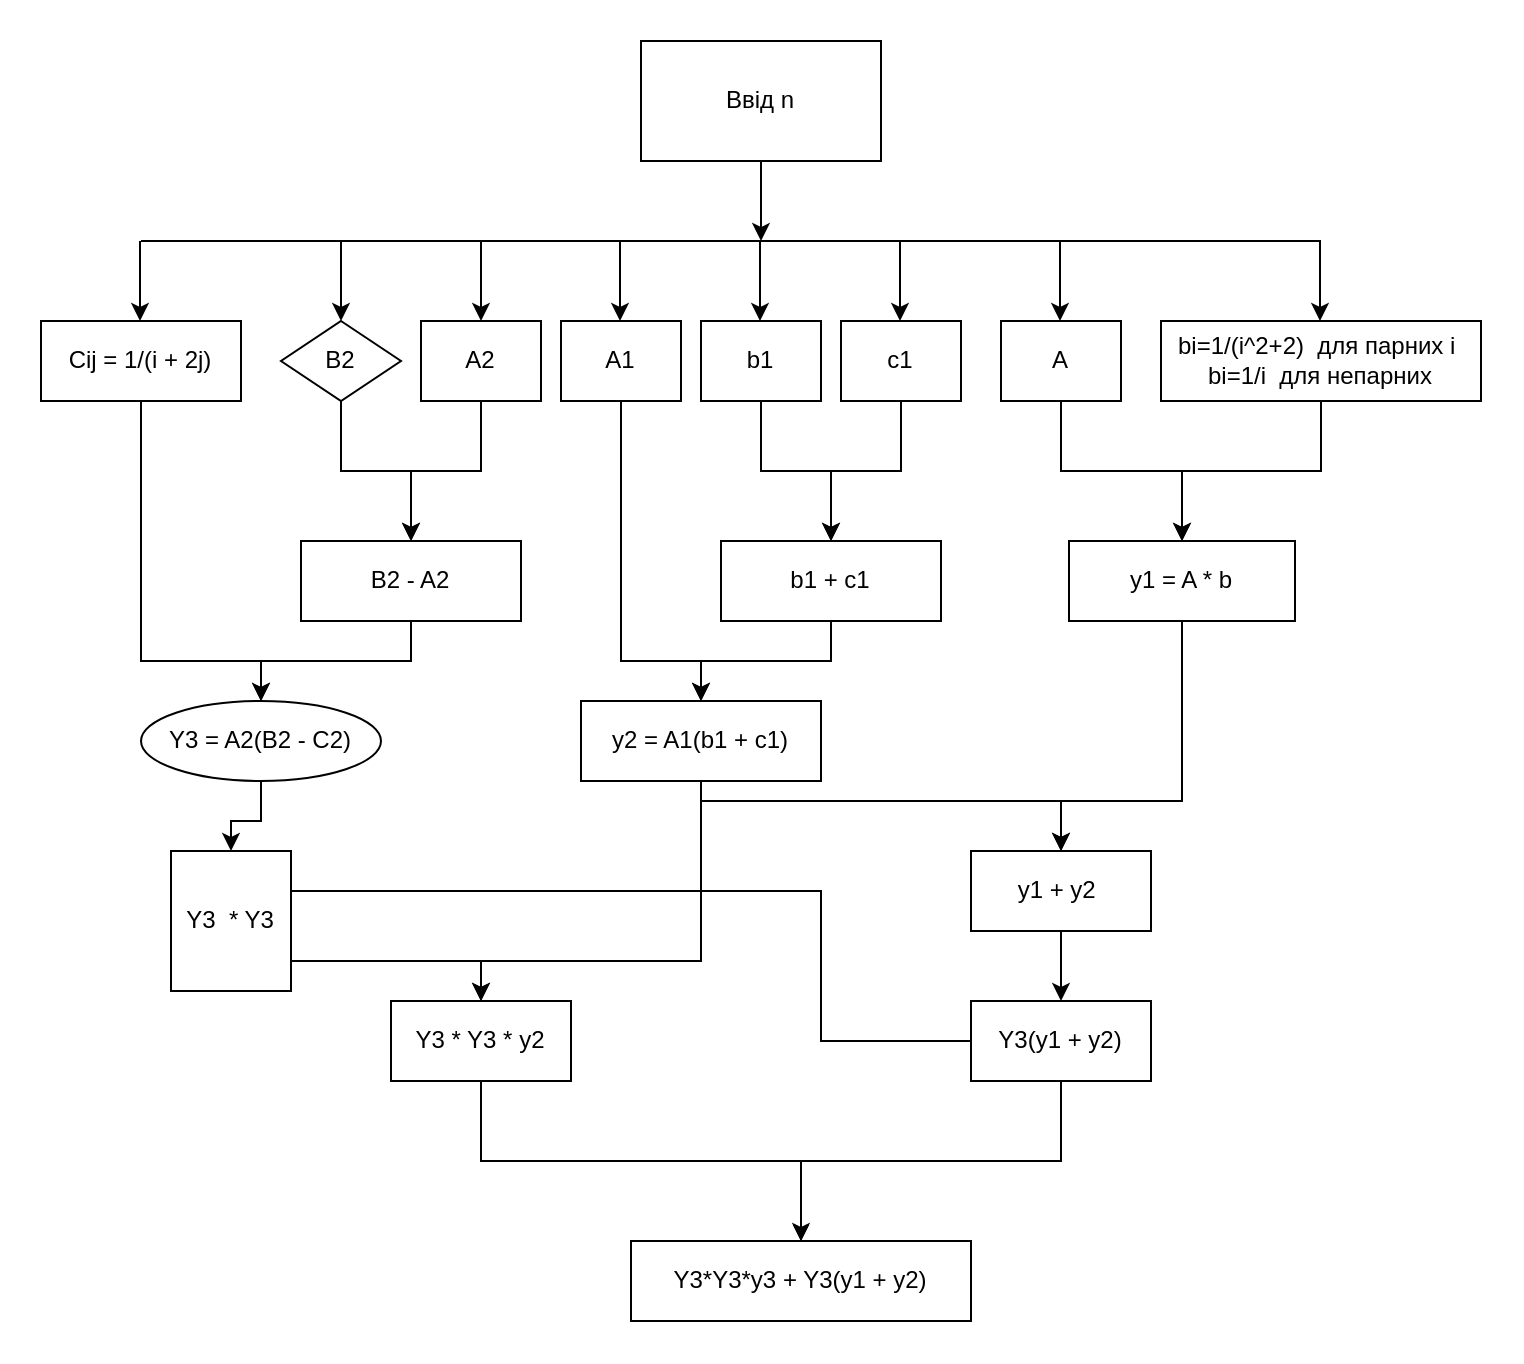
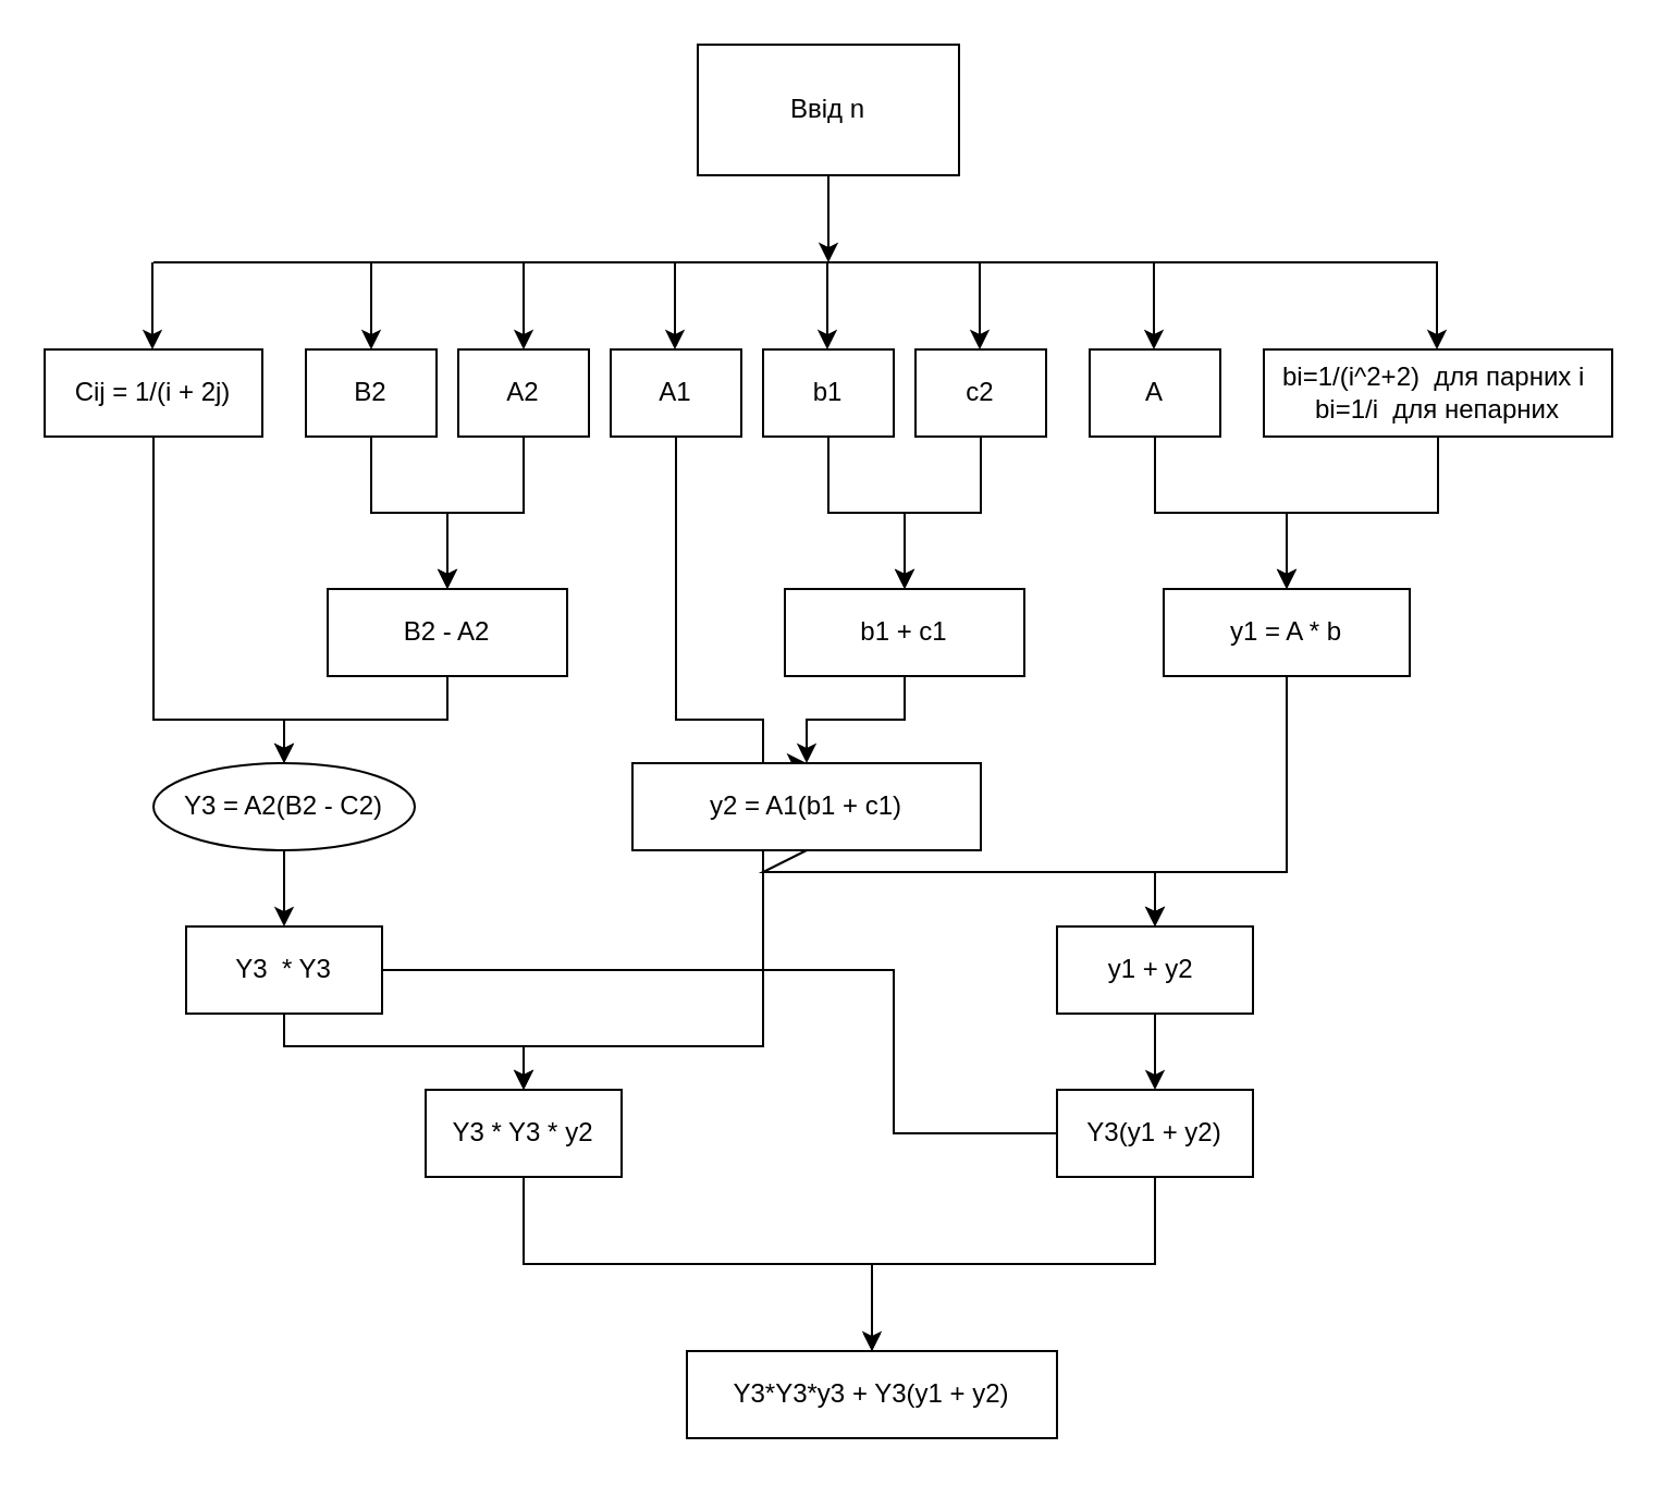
  <mxCell id="0" />
  <mxCell id="1" parent="0" />
  <mxCell id="2" style="edgeStyle=orthogonalEdgeStyle;rounded=0;orthogonalLoop=1;jettySize=auto;html=1;exitX=0.5;exitY=1;exitDx=0;exitDy=0;" edge="1" parent="1" source="3"><mxGeometry relative="1" as="geometry"><mxPoint x="380" y="120" as="targetPoint" /></mxGeometry></mxCell>
  <mxCell id="3" value="Ввід n" style="rounded=0;whiteSpace=wrap;html=1;" vertex="1" parent="1"><mxGeometry x="320" y="20" width="120" height="60" as="geometry" /></mxCell>
  <mxCell id="4" value="" style="endArrow=none;html=1;rounded=0;" edge="1" parent="1"><mxGeometry width="50" height="50" relative="1" as="geometry"><mxPoint x="70" y="120" as="sourcePoint" /><mxPoint x="660" y="120" as="targetPoint" /></mxGeometry></mxCell>
  <mxCell id="5" value="" style="endArrow=classic;html=1;rounded=0;" edge="1" parent="1"><mxGeometry width="50" height="50" relative="1" as="geometry"><mxPoint x="69.5" y="120" as="sourcePoint" /><mxPoint x="69.5" y="160" as="targetPoint" /></mxGeometry></mxCell>
  <mxCell id="6" style="edgeStyle=orthogonalEdgeStyle;rounded=0;orthogonalLoop=1;jettySize=auto;html=1;exitX=0.5;exitY=1;exitDx=0;exitDy=0;entryX=0.5;entryY=0;entryDx=0;entryDy=0;" edge="1" parent="1" source="7" target="32"><mxGeometry relative="1" as="geometry"><Array as="points"><mxPoint x="70" y="330" /><mxPoint x="130" y="330" /></Array></mxGeometry></mxCell>
  <mxCell id="7" value="Cij = 1/(i + 2j)" style="rounded=0;whiteSpace=wrap;html=1;" vertex="1" parent="1"><mxGeometry x="20" y="160" width="100" height="40" as="geometry" /></mxCell>
  <mxCell id="8" value="" style="endArrow=classic;html=1;rounded=0;" edge="1" parent="1"><mxGeometry width="50" height="50" relative="1" as="geometry"><mxPoint x="529.5" y="120" as="sourcePoint" /><mxPoint x="529.5" y="160" as="targetPoint" /></mxGeometry></mxCell>
  <mxCell id="9" value="" style="edgeStyle=orthogonalEdgeStyle;rounded=0;orthogonalLoop=1;jettySize=auto;html=1;" edge="1" parent="1" source="10" target="34"><mxGeometry relative="1" as="geometry" /></mxCell>
  <mxCell id="10" value="A" style="rounded=0;whiteSpace=wrap;html=1;" vertex="1" parent="1"><mxGeometry x="500" y="160" width="60" height="40" as="geometry" /></mxCell>
  <mxCell id="11" value="" style="edgeStyle=orthogonalEdgeStyle;rounded=0;orthogonalLoop=1;jettySize=auto;html=1;" edge="1" parent="1" source="12" target="36"><mxGeometry relative="1" as="geometry" /></mxCell>
- <mxCell id="12" value="B2" style="rhombus;whiteSpace=wrap;html=1;" vertex="1" parent="1"><mxGeometry x="140" y="160" width="60" height="40" as="geometry" /></mxCell>
+ <mxCell id="12" value="B2" style="rounded=0;whiteSpace=wrap;html=1;" vertex="1" parent="1"><mxGeometry x="140" y="160" width="60" height="40" as="geometry" /></mxCell>
  <mxCell id="13" style="edgeStyle=orthogonalEdgeStyle;rounded=0;orthogonalLoop=1;jettySize=auto;html=1;exitX=0.5;exitY=1;exitDx=0;exitDy=0;" edge="1" parent="1" source="14" target="36"><mxGeometry relative="1" as="geometry" /></mxCell>
  <mxCell id="14" value="A2" style="rounded=0;whiteSpace=wrap;html=1;" vertex="1" parent="1"><mxGeometry x="210" y="160" width="60" height="40" as="geometry" /></mxCell>
  <mxCell id="15" style="edgeStyle=orthogonalEdgeStyle;rounded=0;orthogonalLoop=1;jettySize=auto;html=1;exitX=0.5;exitY=1;exitDx=0;exitDy=0;entryX=0.5;entryY=0;entryDx=0;entryDy=0;" edge="1" parent="1" source="16" target="30"><mxGeometry relative="1" as="geometry"><Array as="points"><mxPoint x="310" y="330" /><mxPoint x="350" y="330" /></Array></mxGeometry></mxCell>
  <mxCell id="16" value="A1" style="rounded=0;whiteSpace=wrap;html=1;" vertex="1" parent="1"><mxGeometry x="280" y="160" width="60" height="40" as="geometry" /></mxCell>
  <mxCell id="17" value="" style="edgeStyle=orthogonalEdgeStyle;rounded=0;orthogonalLoop=1;jettySize=auto;html=1;" edge="1" parent="1" source="18" target="38"><mxGeometry relative="1" as="geometry" /></mxCell>
  <mxCell id="18" value="b1" style="rounded=0;whiteSpace=wrap;html=1;" vertex="1" parent="1"><mxGeometry x="350" y="160" width="60" height="40" as="geometry" /></mxCell>
  <mxCell id="19" style="edgeStyle=orthogonalEdgeStyle;rounded=0;orthogonalLoop=1;jettySize=auto;html=1;exitX=0.5;exitY=1;exitDx=0;exitDy=0;entryX=0.5;entryY=0;entryDx=0;entryDy=0;" edge="1" parent="1" source="20" target="38"><mxGeometry relative="1" as="geometry" /></mxCell>
- <mxCell id="20" value="c1" style="rounded=0;whiteSpace=wrap;html=1;" vertex="1" parent="1"><mxGeometry x="420" y="160" width="60" height="40" as="geometry" /></mxCell>
+ <mxCell id="20" value="c2" style="rounded=0;whiteSpace=wrap;html=1;" vertex="1" parent="1"><mxGeometry x="420" y="160" width="60" height="40" as="geometry" /></mxCell>
  <mxCell id="21" value="" style="endArrow=classic;html=1;rounded=0;entryX=0.5;entryY=0;entryDx=0;entryDy=0;" edge="1" parent="1" target="12"><mxGeometry width="50" height="50" relative="1" as="geometry"><mxPoint x="170" y="120" as="sourcePoint" /><mxPoint x="220" y="230" as="targetPoint" /></mxGeometry></mxCell>
  <mxCell id="22" value="" style="endArrow=classic;html=1;rounded=0;entryX=0.5;entryY=0;entryDx=0;entryDy=0;" edge="1" parent="1" target="14"><mxGeometry width="50" height="50" relative="1" as="geometry"><mxPoint x="240" y="120" as="sourcePoint" /><mxPoint x="180" y="170" as="targetPoint" /></mxGeometry></mxCell>
  <mxCell id="23" value="" style="endArrow=classic;html=1;rounded=0;entryX=0.5;entryY=0;entryDx=0;entryDy=0;" edge="1" parent="1"><mxGeometry width="50" height="50" relative="1" as="geometry"><mxPoint x="309.5" y="120" as="sourcePoint" /><mxPoint x="309.5" y="160" as="targetPoint" /></mxGeometry></mxCell>
  <mxCell id="24" value="" style="endArrow=classic;html=1;rounded=0;entryX=0.5;entryY=0;entryDx=0;entryDy=0;" edge="1" parent="1"><mxGeometry width="50" height="50" relative="1" as="geometry"><mxPoint x="379.5" y="120" as="sourcePoint" /><mxPoint x="379.5" y="160" as="targetPoint" /></mxGeometry></mxCell>
  <mxCell id="25" value="" style="endArrow=classic;html=1;rounded=0;entryX=0.5;entryY=0;entryDx=0;entryDy=0;" edge="1" parent="1"><mxGeometry width="50" height="50" relative="1" as="geometry"><mxPoint x="449.5" y="120" as="sourcePoint" /><mxPoint x="449.5" y="160" as="targetPoint" /></mxGeometry></mxCell>
  <mxCell id="26" value="" style="endArrow=classic;html=1;rounded=0;entryX=0.5;entryY=0;entryDx=0;entryDy=0;" edge="1" parent="1"><mxGeometry width="50" height="50" relative="1" as="geometry"><mxPoint x="659.5" y="120" as="sourcePoint" /><mxPoint x="659.5" y="160" as="targetPoint" /></mxGeometry></mxCell>
  <mxCell id="27" style="edgeStyle=orthogonalEdgeStyle;rounded=0;orthogonalLoop=1;jettySize=auto;html=1;exitX=0.5;exitY=1;exitDx=0;exitDy=0;entryX=0.5;entryY=0;entryDx=0;entryDy=0;" edge="1" parent="1" source="28" target="34"><mxGeometry relative="1" as="geometry" /></mxCell>
  <mxCell id="28" value="bi=1/(i^2+2)&amp;nbsp; для парних i&amp;nbsp;&lt;div&gt;bi=1/i&amp;nbsp; для непарних&lt;/div&gt;" style="rounded=0;whiteSpace=wrap;html=1;" vertex="1" parent="1"><mxGeometry x="580" y="160" width="160" height="40" as="geometry" /></mxCell>
  <mxCell id="29" style="edgeStyle=orthogonalEdgeStyle;rounded=0;orthogonalLoop=1;jettySize=auto;html=1;exitX=0.5;exitY=1;exitDx=0;exitDy=0;entryX=0.5;entryY=0;entryDx=0;entryDy=0;" edge="1" parent="1" source="30" target="43"><mxGeometry relative="1" as="geometry"><Array as="points"><mxPoint x="350" y="480" /><mxPoint x="240" y="480" /></Array></mxGeometry></mxCell>
- <mxCell id="30" value="y2 = A1(b1 + c1)" style="whiteSpace=wrap;html=1;rounded=0;" vertex="1" parent="1"><mxGeometry x="290" y="350" width="120" height="40" as="geometry" /></mxCell>
+ <mxCell id="30" value="y2 = A1(b1 + c1)" style="whiteSpace=wrap;html=1;rounded=0;" vertex="1" parent="1"><mxGeometry x="290" y="350" width="160" height="40" as="geometry" /></mxCell>
  <mxCell id="31" value="" style="edgeStyle=orthogonalEdgeStyle;rounded=0;orthogonalLoop=1;jettySize=auto;html=1;" edge="1" parent="1" source="32" target="41"><mxGeometry relative="1" as="geometry" /></mxCell>
  <mxCell id="32" value="Y3 = A2(B2 - C2)" style="ellipse;whiteSpace=wrap;html=1;" vertex="1" parent="1"><mxGeometry x="70" y="350" width="120" height="40" as="geometry" /></mxCell>
  <mxCell id="33" style="edgeStyle=orthogonalEdgeStyle;rounded=0;orthogonalLoop=1;jettySize=auto;html=1;entryX=0.5;entryY=0;entryDx=0;entryDy=0;" edge="1" parent="1" source="34" target="45"><mxGeometry relative="1" as="geometry"><Array as="points"><mxPoint x="591" y="400" /><mxPoint x="530" y="400" /></Array></mxGeometry></mxCell>
  <mxCell id="34" value="y1 = A * b" style="whiteSpace=wrap;html=1;rounded=0;" vertex="1" parent="1"><mxGeometry x="534" y="270" width="113" height="40" as="geometry" /></mxCell>
  <mxCell id="35" style="edgeStyle=orthogonalEdgeStyle;rounded=0;orthogonalLoop=1;jettySize=auto;html=1;exitX=0.5;exitY=1;exitDx=0;exitDy=0;entryX=0.5;entryY=0;entryDx=0;entryDy=0;" edge="1" parent="1" source="36" target="32"><mxGeometry relative="1" as="geometry" /></mxCell>
  <mxCell id="36" value="B2 - A2" style="whiteSpace=wrap;html=1;rounded=0;" vertex="1" parent="1"><mxGeometry x="150" y="270" width="110" height="40" as="geometry" /></mxCell>
  <mxCell id="37" style="edgeStyle=orthogonalEdgeStyle;rounded=0;orthogonalLoop=1;jettySize=auto;html=1;exitX=0.5;exitY=1;exitDx=0;exitDy=0;entryX=0.5;entryY=0;entryDx=0;entryDy=0;" edge="1" parent="1" source="38" target="30"><mxGeometry relative="1" as="geometry" /></mxCell>
  <mxCell id="38" value="b1 + c1" style="whiteSpace=wrap;html=1;rounded=0;" vertex="1" parent="1"><mxGeometry x="360" y="270" width="110" height="40" as="geometry" /></mxCell>
  <mxCell id="39" value="" style="edgeStyle=orthogonalEdgeStyle;rounded=0;orthogonalLoop=1;jettySize=auto;html=1;" edge="1" parent="1" source="41" target="43"><mxGeometry relative="1" as="geometry"><Array as="points"><mxPoint x="130" y="480" /><mxPoint x="240" y="480" /></Array></mxGeometry></mxCell>
  <mxCell id="40" style="edgeStyle=orthogonalEdgeStyle;rounded=0;orthogonalLoop=1;jettySize=auto;html=1;entryX=0;entryY=0.5;entryDx=0;entryDy=0;endArrow=none;" edge="1" parent="1" source="41" target="48"><mxGeometry relative="1" as="geometry"><Array as="points"><mxPoint x="410" y="445" /><mxPoint x="410" y="520" /></Array></mxGeometry></mxCell>
- <mxCell id="41" value="Y3&amp;nbsp; * Y3" style="whiteSpace=wrap;html=1;rounded=0;" vertex="1" parent="1"><mxGeometry x="85" y="425" width="60" height="70" as="geometry" /></mxCell>
+ <mxCell id="41" value="Y3&amp;nbsp; * Y3" style="whiteSpace=wrap;html=1;rounded=0;" vertex="1" parent="1"><mxGeometry x="85" y="425" width="90" height="40" as="geometry" /></mxCell>
  <mxCell id="42" value="" style="edgeStyle=orthogonalEdgeStyle;rounded=0;orthogonalLoop=1;jettySize=auto;html=1;endArrow=open;" edge="1" parent="1" source="43" target="49"><mxGeometry relative="1" as="geometry"><Array as="points"><mxPoint x="240" y="580" /><mxPoint x="400" y="580" /></Array></mxGeometry></mxCell>
  <mxCell id="43" value="Y3 * Y3 * y2" style="whiteSpace=wrap;html=1;rounded=0;" vertex="1" parent="1"><mxGeometry x="195" y="500" width="90" height="40" as="geometry" /></mxCell>
  <mxCell id="44" value="" style="edgeStyle=orthogonalEdgeStyle;rounded=0;orthogonalLoop=1;jettySize=auto;html=1;" edge="1" parent="1" source="45" target="48"><mxGeometry relative="1" as="geometry" /></mxCell>
  <mxCell id="45" value="y1 + y2&amp;nbsp;" style="whiteSpace=wrap;html=1;rounded=0;" vertex="1" parent="1"><mxGeometry x="485" y="425" width="90" height="40" as="geometry" /></mxCell>
  <mxCell id="46" value="" style="endArrow=classic;html=1;rounded=0;exitX=0.5;exitY=1;exitDx=0;exitDy=0;entryX=0.5;entryY=0;entryDx=0;entryDy=0;" edge="1" parent="1" source="30" target="45"><mxGeometry width="50" height="50" relative="1" as="geometry"><mxPoint x="330" y="400" as="sourcePoint" /><mxPoint x="380" y="350" as="targetPoint" /><Array as="points"><mxPoint x="350" y="400" /><mxPoint x="440" y="400" /><mxPoint x="530" y="400" /></Array></mxGeometry></mxCell>
  <mxCell id="47" style="edgeStyle=orthogonalEdgeStyle;rounded=0;orthogonalLoop=1;jettySize=auto;html=1;exitX=0.5;exitY=1;exitDx=0;exitDy=0;" edge="1" parent="1" source="48" target="49"><mxGeometry relative="1" as="geometry" /></mxCell>
  <mxCell id="48" value="Y3(y1 + y2)" style="whiteSpace=wrap;html=1;rounded=0;" vertex="1" parent="1"><mxGeometry x="485" y="500" width="90" height="40" as="geometry" /></mxCell>
  <mxCell id="49" value="Y3*Y3*y3 + Y3(y1 + y2)" style="whiteSpace=wrap;html=1;rounded=0;" vertex="1" parent="1"><mxGeometry x="315" y="620" width="170" height="40" as="geometry" /></mxCell>
